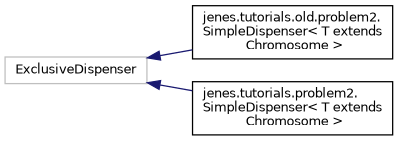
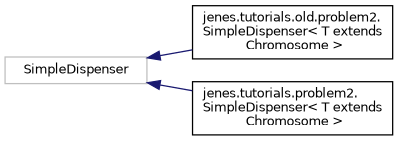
  digraph {
    rankdir=LR
    node [color=black fillcolor=white fontname=Helvetica fontsize=10 shape=record style=filled]
    edge [color=midnightblue dir=back fontname=Helvetica fontsize=10 labelfontname=Helvetica labelfontsize=10 style=solid]
-   n1 [color=grey75 height=0.2 label=ExclusiveDispenser width=0.4]
+   n1 [color=grey75 height=0.2 label=SimpleDispenser width=0.4]
    n2 [height=0.2 label="jenes.tutorials.old.problem2.\lSimpleDispenser\< T extends\l Chromosome \>" width=0.4]
    n3 [height=0.2 label="jenes.tutorials.problem2.\lSimpleDispenser\< T extends\l Chromosome \>" width=0.4]
    n1 -> n2
    n1 -> n3
  }
